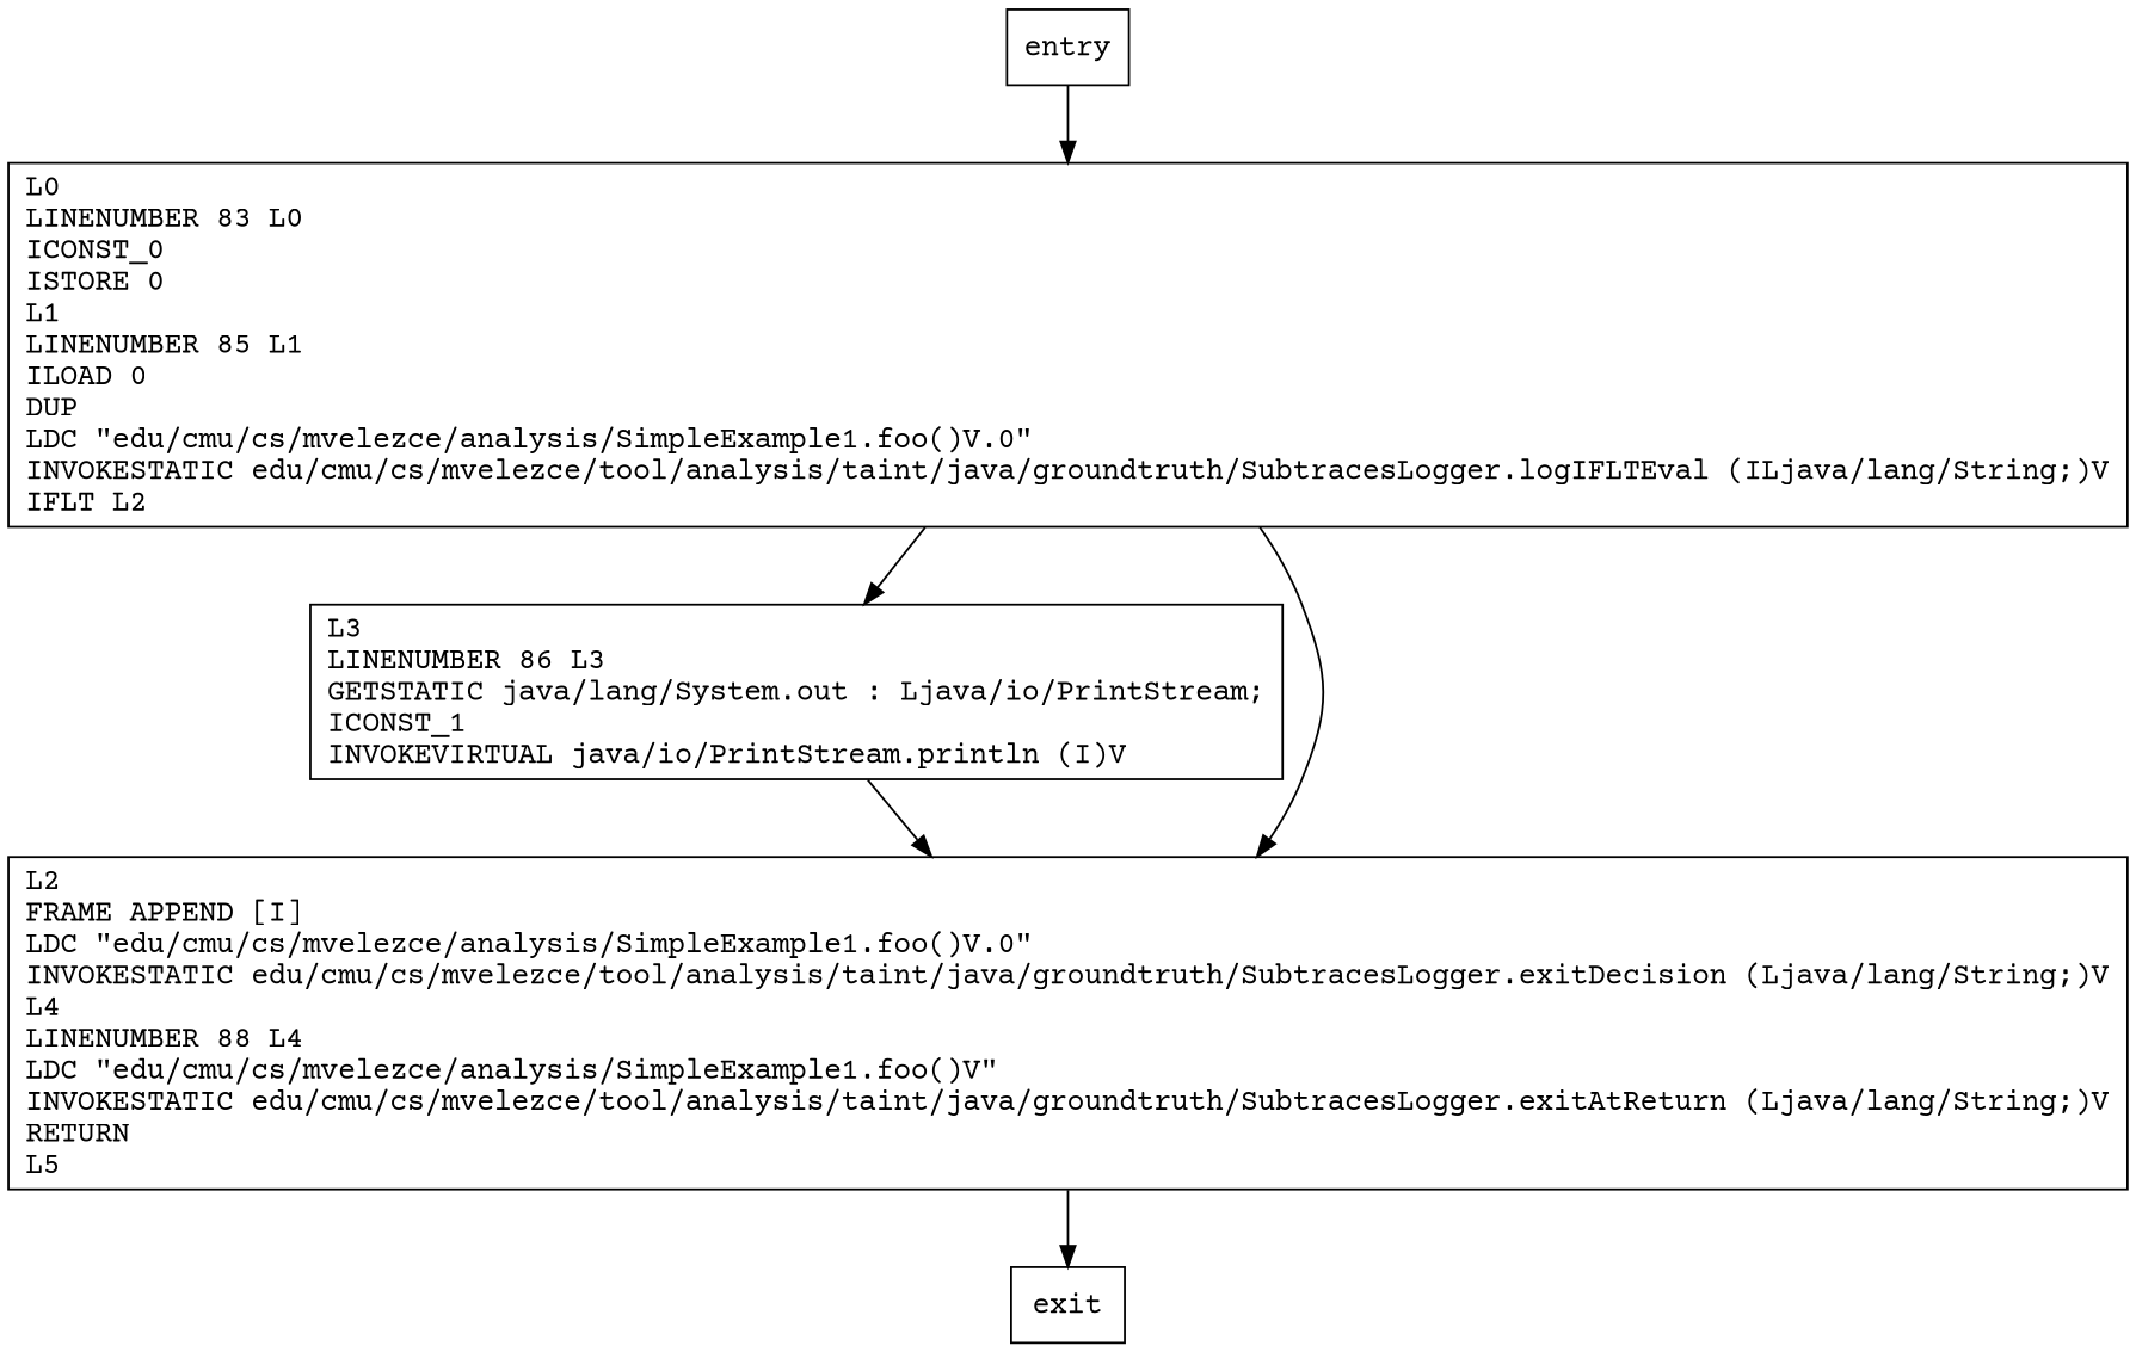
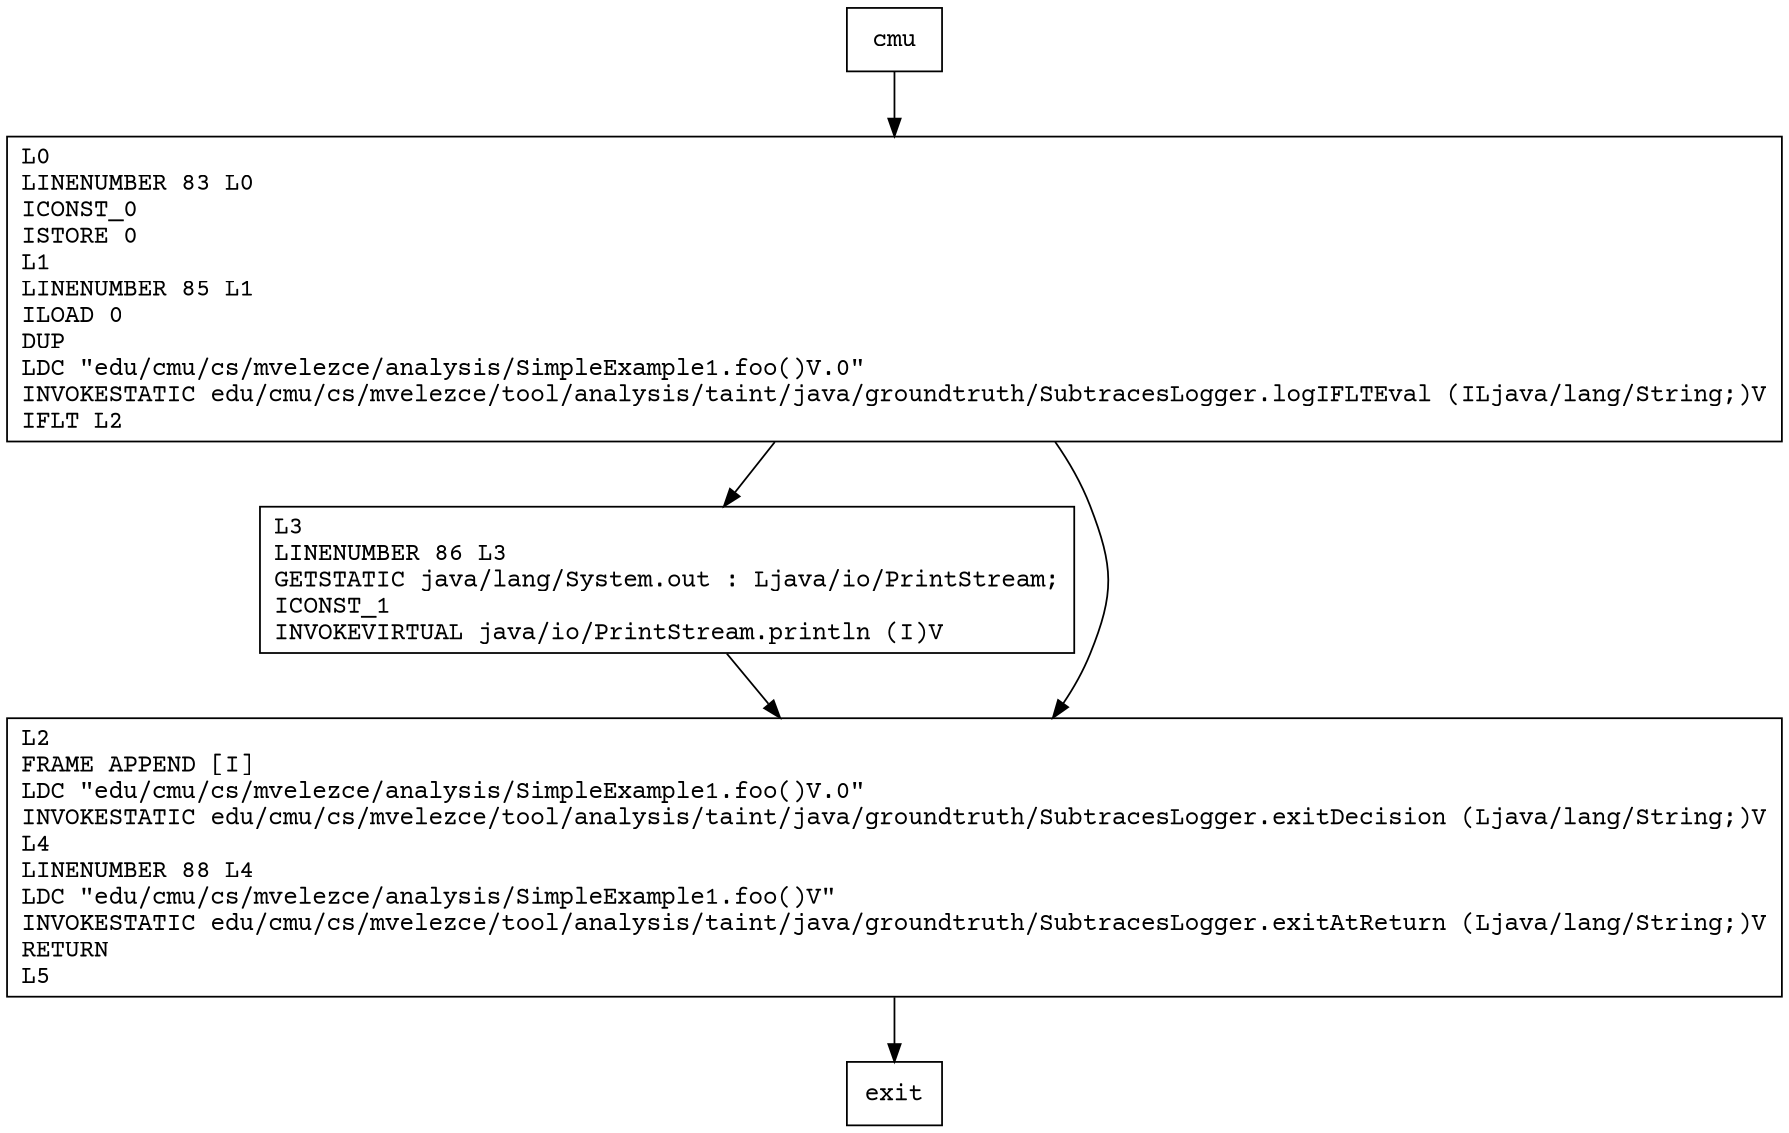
  digraph {
    fontname="Courier Prime"
    node [shape=record fontname="Courier Prime"]
    edge [fontname="Courier Prime"]
    n1 [label="L3\lLINENUMBER 86 L3\lGETSTATIC java/lang/System.out : Ljava/io/PrintStream;\lICONST_1\lINVOKEVIRTUAL java/io/PrintStream.println (I)V\l"]
    n2 [label="L2\lFRAME APPEND [I]\lLDC \"edu/cmu/cs/mvelezce/analysis/SimpleExample1.foo()V.0\"\lINVOKESTATIC edu/cmu/cs/mvelezce/tool/analysis/taint/java/groundtruth/SubtracesLogger.exitDecision (Ljava/lang/String;)V\lL4\lLINENUMBER 88 L4\lLDC \"edu/cmu/cs/mvelezce/analysis/SimpleExample1.foo()V\"\lINVOKESTATIC edu/cmu/cs/mvelezce/tool/analysis/taint/java/groundtruth/SubtracesLogger.exitAtReturn (Ljava/lang/String;)V\lRETURN\lL5\l"]
    n3 [label="L0\lLINENUMBER 83 L0\lICONST_0\lISTORE 0\lL1\lLINENUMBER 85 L1\lILOAD 0\lDUP\lLDC \"edu/cmu/cs/mvelezce/analysis/SimpleExample1.foo()V.0\"\lINVOKESTATIC edu/cmu/cs/mvelezce/tool/analysis/taint/java/groundtruth/SubtracesLogger.logIFLTEval (ILjava/lang/String;)V\lIFLT L2\l"]
    exit
-   entry
+   entry [label=cmu]
    n1 -> n2
    n2 -> exit
    n3 -> n1
    n3 -> n2
    entry -> n3
  }
